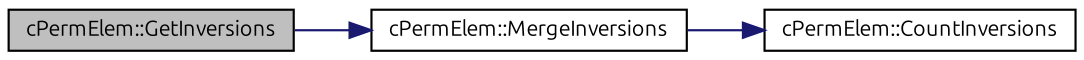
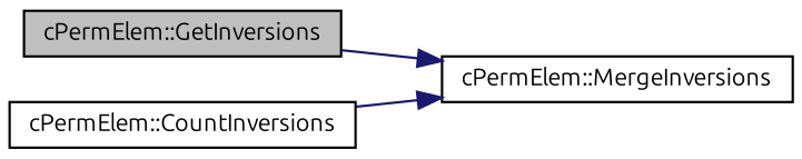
  digraph {
    fontname=Ubuntu
    rankdir=LR
    node [color=black fillcolor=white fontname=Ubuntu fontsize=10 shape=record style=filled]
    edge [color=midnightblue fontname=Ubuntu fontsize=10 labelfontname=Helvetica labelfontsize=10 style=solid]
    n1 [fillcolor=grey75 fontcolor=black height=0.2 label="cPermElem::GetInversions" width=0.4]
    n2 [height=0.2 label="cPermElem::MergeInversions" width=0.4]
    n3 [height=0.2 label="cPermElem::CountInversions" width=0.4]
    n1 -> n2
-   n2 -> n3
+   n3 -> n2
  }
